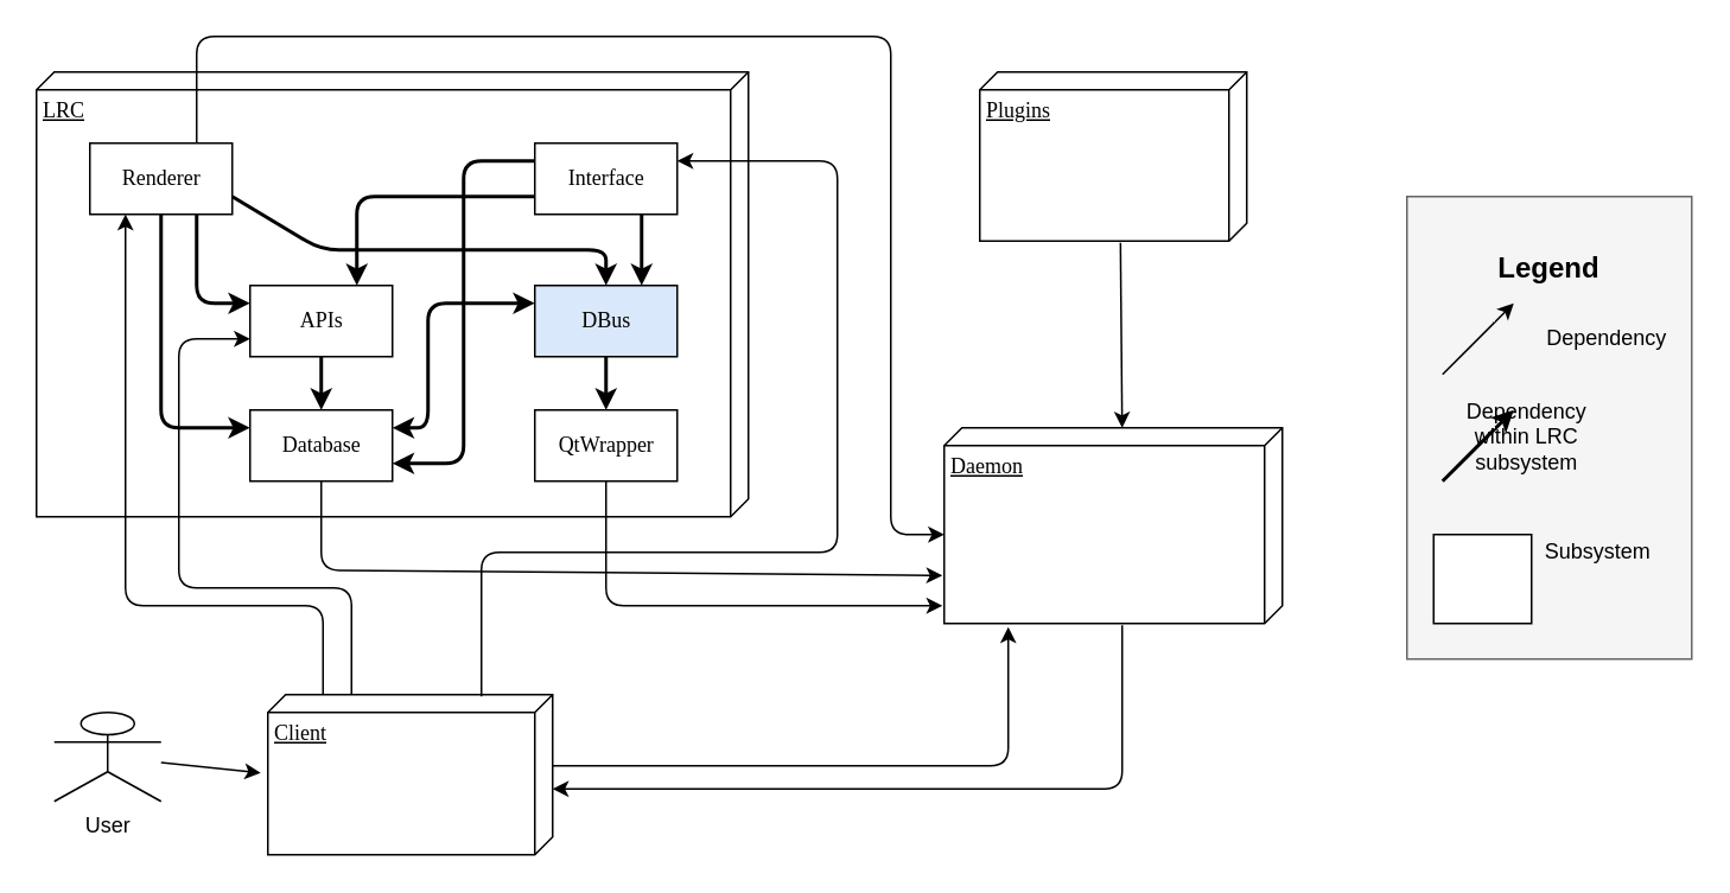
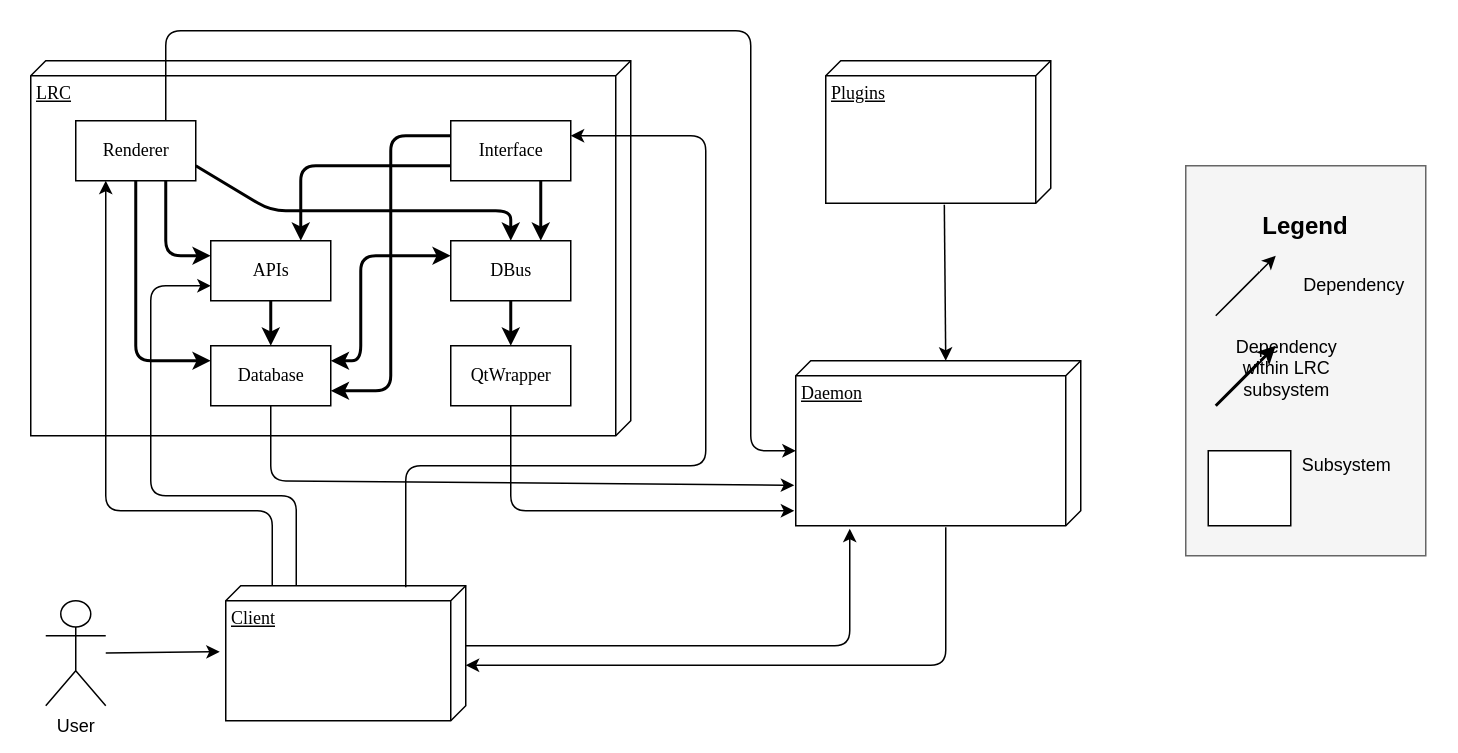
  <mxCell id="0" />
  <mxCell id="1" parent="0" />
  <mxCell id="2" value="LRC" style="verticalAlign=top;align=left;spacingTop=8;spacingLeft=2;spacingRight=12;shape=cube;size=10;direction=south;fontStyle=4;html=1;rounded=0;shadow=0;comic=0;labelBackgroundColor=none;strokeWidth=1;fontFamily=Verdana;fontSize=12" parent="1" vertex="1"><mxGeometry x="20" y="40" width="400" height="250" as="geometry" /></mxCell>
  <mxCell id="3" value="Daemon" style="verticalAlign=top;align=left;spacingTop=8;spacingLeft=2;spacingRight=12;shape=cube;size=10;direction=south;fontStyle=4;html=1;rounded=0;shadow=0;comic=0;labelBackgroundColor=none;strokeWidth=1;fontFamily=Verdana;fontSize=12" parent="1" vertex="1"><mxGeometry x="530" y="240" width="190" height="110" as="geometry" /></mxCell>
  <mxCell id="4" value="Client" style="verticalAlign=top;align=left;spacingTop=8;spacingLeft=2;spacingRight=12;shape=cube;size=10;direction=south;fontStyle=4;html=1;rounded=0;shadow=0;comic=0;labelBackgroundColor=none;strokeWidth=1;fontFamily=Verdana;fontSize=12" parent="1" vertex="1"><mxGeometry x="150" y="390" width="160" height="90" as="geometry" /></mxCell>
  <mxCell id="5" value="Renderer" style="html=1;rounded=0;shadow=0;comic=0;labelBackgroundColor=none;strokeWidth=1;fontFamily=Verdana;fontSize=12;align=center;" parent="1" vertex="1"><mxGeometry x="50" y="80" width="80" height="40" as="geometry" /></mxCell>
- <mxCell id="6" value="User" style="shape=umlActor;verticalLabelPosition=bottom;verticalAlign=top;html=1;outlineConnect=0;" vertex="1" parent="1"><mxGeometry x="30" y="400" width="60" height="50" as="geometry" /></mxCell>
+ <mxCell id="6" value="User" style="shape=umlActor;verticalLabelPosition=bottom;verticalAlign=top;html=1;outlineConnect=0;" vertex="1" parent="1"><mxGeometry x="30" y="400" width="40" height="70" as="geometry" /></mxCell>
  <mxCell id="7" value="" style="endArrow=classic;html=1;" edge="1" parent="1" source="6"><mxGeometry width="50" height="50" relative="1" as="geometry"><mxPoint x="470" y="440" as="sourcePoint" /><mxPoint x="146" y="434" as="targetPoint" /><Array as="points" /></mxGeometry></mxCell>
  <mxCell id="8" value="" style="endArrow=classic;html=1;exitX=0;exitY=0;exitDx=40;exitDy=0;exitPerimeter=0;" edge="1" parent="1" source="4"><mxGeometry width="50" height="50" relative="1" as="geometry"><mxPoint x="470" y="440" as="sourcePoint" /><mxPoint x="566" y="352" as="targetPoint" /><Array as="points"><mxPoint x="566" y="430" /></Array></mxGeometry></mxCell>
  <mxCell id="9" value="" style="endArrow=classic;html=1;" edge="1" parent="1"><mxGeometry width="50" height="50" relative="1" as="geometry"><mxPoint x="630" y="351" as="sourcePoint" /><mxPoint x="310" y="443" as="targetPoint" /><Array as="points"><mxPoint x="630" y="443" /></Array></mxGeometry></mxCell>
  <mxCell id="10" value="Plugins" style="verticalAlign=top;align=left;spacingTop=8;spacingLeft=2;spacingRight=12;shape=cube;size=10;direction=south;fontStyle=4;html=1;rounded=0;shadow=0;comic=0;labelBackgroundColor=none;strokeWidth=1;fontFamily=Verdana;fontSize=12" vertex="1" parent="1"><mxGeometry x="550" y="40" width="150" height="95" as="geometry" /></mxCell>
  <mxCell id="11" value="" style="endArrow=classic;html=1;exitX=1.011;exitY=0.473;exitDx=0;exitDy=0;exitPerimeter=0;entryX=0;entryY=0;entryDx=0;entryDy=90;entryPerimeter=0;" edge="1" parent="1" source="10" target="3"><mxGeometry width="50" height="50" relative="1" as="geometry"><mxPoint x="630" y="205" as="sourcePoint" /><mxPoint x="680" y="155" as="targetPoint" /></mxGeometry></mxCell>
  <mxCell id="12" value="Interface" style="html=1;rounded=0;shadow=0;comic=0;labelBackgroundColor=none;strokeWidth=1;fontFamily=Verdana;fontSize=12;align=center;" vertex="1" parent="1"><mxGeometry x="300" y="80" width="80" height="40" as="geometry" /></mxCell>
- <mxCell id="13" value="DBus" style="html=1;rounded=0;shadow=0;comic=0;labelBackgroundColor=none;strokeWidth=1;fontFamily=Verdana;fontSize=12;align=center;fillColor=#dae8fc;" vertex="1" parent="1"><mxGeometry x="300" y="160" width="80" height="40" as="geometry" /></mxCell>
+ <mxCell id="13" value="DBus" style="html=1;rounded=0;shadow=0;comic=0;labelBackgroundColor=none;strokeWidth=1;fontFamily=Verdana;fontSize=12;align=center;" vertex="1" parent="1"><mxGeometry x="300" y="160" width="80" height="40" as="geometry" /></mxCell>
  <mxCell id="14" value="Database" style="html=1;rounded=0;shadow=0;comic=0;labelBackgroundColor=none;strokeWidth=1;fontFamily=Verdana;fontSize=12;align=center;" vertex="1" parent="1"><mxGeometry x="140" y="230" width="80" height="40" as="geometry" /></mxCell>
  <mxCell id="15" value="APIs" style="html=1;rounded=0;shadow=0;comic=0;labelBackgroundColor=none;strokeWidth=1;fontFamily=Verdana;fontSize=12;align=center;" vertex="1" parent="1"><mxGeometry x="140" y="160" width="80" height="40" as="geometry" /></mxCell>
  <mxCell id="16" value="QtWrapper" style="html=1;rounded=0;shadow=0;comic=0;labelBackgroundColor=none;strokeWidth=1;fontFamily=Verdana;fontSize=12;align=center;" vertex="1" parent="1"><mxGeometry x="300" y="230" width="80" height="40" as="geometry" /></mxCell>
  <mxCell id="17" value="" style="endArrow=classic;html=1;entryX=0;entryY=0.25;entryDx=0;entryDy=0;exitX=0.75;exitY=1;exitDx=0;exitDy=0;strokeWidth=2;" edge="1" parent="1" source="5" target="15"><mxGeometry width="50" height="50" relative="1" as="geometry"><mxPoint x="130" y="100" as="sourcePoint" /><mxPoint x="180" y="50" as="targetPoint" /><Array as="points"><mxPoint x="110" y="170" /></Array></mxGeometry></mxCell>
  <mxCell id="18" value="" style="endArrow=classic;html=1;exitX=1;exitY=0.75;exitDx=0;exitDy=0;entryX=0.5;entryY=0;entryDx=0;entryDy=0;strokeWidth=2;" edge="1" parent="1" source="5" target="13"><mxGeometry width="50" height="50" relative="1" as="geometry"><mxPoint x="470" y="330" as="sourcePoint" /><mxPoint x="520" y="280" as="targetPoint" /><Array as="points"><mxPoint x="180" y="140" /><mxPoint x="340" y="140" /></Array></mxGeometry></mxCell>
  <mxCell id="19" value="" style="endArrow=classic;html=1;entryX=0.25;entryY=1;entryDx=0;entryDy=0;" edge="1" parent="1" target="5"><mxGeometry width="50" height="50" relative="1" as="geometry"><mxPoint x="181" y="390" as="sourcePoint" /><mxPoint x="190" y="350" as="targetPoint" /><Array as="points"><mxPoint x="181" y="340" /><mxPoint x="70" y="340" /></Array></mxGeometry></mxCell>
  <mxCell id="20" value="" style="endArrow=classic;html=1;exitX=0.75;exitY=1;exitDx=0;exitDy=0;entryX=0.75;entryY=0;entryDx=0;entryDy=0;strokeWidth=2;" edge="1" parent="1" source="12" target="13"><mxGeometry width="50" height="50" relative="1" as="geometry"><mxPoint x="360" y="150" as="sourcePoint" /><mxPoint x="410" y="100" as="targetPoint" /></mxGeometry></mxCell>
  <mxCell id="21" value="" style="endArrow=classic;html=1;entryX=1;entryY=0.25;entryDx=0;entryDy=0;" edge="1" parent="1" target="12"><mxGeometry width="50" height="50" relative="1" as="geometry"><mxPoint x="270" y="391" as="sourcePoint" /><mxPoint x="520" y="280" as="targetPoint" /><Array as="points"><mxPoint x="270" y="310" /><mxPoint x="470" y="310" /><mxPoint x="470" y="160" /><mxPoint x="470" y="90" /></Array></mxGeometry></mxCell>
  <mxCell id="22" value="" style="endArrow=classic;html=1;exitX=0;exitY=0.75;exitDx=0;exitDy=0;entryX=0.75;entryY=0;entryDx=0;entryDy=0;strokeWidth=2;" edge="1" parent="1" source="12" target="15"><mxGeometry width="50" height="50" relative="1" as="geometry"><mxPoint x="470" y="330" as="sourcePoint" /><mxPoint x="520" y="280" as="targetPoint" /><Array as="points"><mxPoint x="200" y="110" /></Array></mxGeometry></mxCell>
  <mxCell id="23" value="" style="endArrow=classic;html=1;exitX=0;exitY=0.25;exitDx=0;exitDy=0;entryX=1;entryY=0.75;entryDx=0;entryDy=0;strokeWidth=2;" edge="1" parent="1" source="12" target="14"><mxGeometry width="50" height="50" relative="1" as="geometry"><mxPoint x="470" y="330" as="sourcePoint" /><mxPoint x="520" y="280" as="targetPoint" /><Array as="points"><mxPoint x="260" y="90" /><mxPoint x="260" y="260" /></Array></mxGeometry></mxCell>
  <mxCell id="24" value="" style="endArrow=classic;html=1;entryX=0;entryY=0.75;entryDx=0;entryDy=0;" edge="1" parent="1" target="15"><mxGeometry width="50" height="50" relative="1" as="geometry"><mxPoint x="197" y="390" as="sourcePoint" /><mxPoint x="520" y="280" as="targetPoint" /><Array as="points"><mxPoint x="197" y="330" /><mxPoint x="100" y="330" /><mxPoint x="100" y="190" /></Array></mxGeometry></mxCell>
  <mxCell id="25" value="" style="endArrow=classic;html=1;exitX=0.5;exitY=1;exitDx=0;exitDy=0;entryX=0.5;entryY=0;entryDx=0;entryDy=0;strokeWidth=2;" edge="1" parent="1" source="15" target="14"><mxGeometry width="50" height="50" relative="1" as="geometry"><mxPoint x="470" y="330" as="sourcePoint" /><mxPoint x="520" y="280" as="targetPoint" /></mxGeometry></mxCell>
  <mxCell id="26" value="" style="endArrow=classic;startArrow=classic;html=1;exitX=1;exitY=0.25;exitDx=0;exitDy=0;entryX=0;entryY=0.25;entryDx=0;entryDy=0;fontStyle=0;strokeWidth=2;" edge="1" parent="1" source="14" target="13"><mxGeometry width="50" height="50" relative="1" as="geometry"><mxPoint x="470" y="330" as="sourcePoint" /><mxPoint x="520" y="280" as="targetPoint" /><Array as="points"><mxPoint x="240" y="240" /><mxPoint x="240" y="170" /></Array></mxGeometry></mxCell>
  <mxCell id="27" value="" style="endArrow=classic;html=1;exitX=0.5;exitY=1;exitDx=0;exitDy=0;entryX=0;entryY=0.25;entryDx=0;entryDy=0;strokeWidth=2;" edge="1" parent="1" source="5" target="14"><mxGeometry width="50" height="50" relative="1" as="geometry"><mxPoint x="470" y="330" as="sourcePoint" /><mxPoint x="520" y="280" as="targetPoint" /><Array as="points"><mxPoint x="90" y="240" /></Array></mxGeometry></mxCell>
  <mxCell id="28" value="" style="endArrow=classic;html=1;exitX=0.5;exitY=1;exitDx=0;exitDy=0;entryX=0.5;entryY=0;entryDx=0;entryDy=0;strokeWidth=2;" edge="1" parent="1" source="13" target="16"><mxGeometry width="50" height="50" relative="1" as="geometry"><mxPoint x="470" y="330" as="sourcePoint" /><mxPoint x="520" y="280" as="targetPoint" /></mxGeometry></mxCell>
  <mxCell id="29" value="" style="endArrow=classic;html=1;exitX=0.5;exitY=1;exitDx=0;exitDy=0;" edge="1" parent="1" source="16"><mxGeometry width="50" height="50" relative="1" as="geometry"><mxPoint x="430" y="295" as="sourcePoint" /><mxPoint x="529" y="340" as="targetPoint" /><Array as="points"><mxPoint x="340" y="340" /></Array></mxGeometry></mxCell>
  <mxCell id="30" value="" style="endArrow=classic;html=1;exitX=0.5;exitY=1;exitDx=0;exitDy=0;" edge="1" parent="1" source="14"><mxGeometry width="50" height="50" relative="1" as="geometry"><mxPoint x="470" y="330" as="sourcePoint" /><mxPoint x="529" y="323" as="targetPoint" /><Array as="points"><mxPoint x="180" y="320" /></Array></mxGeometry></mxCell>
  <mxCell id="31" value="" style="endArrow=classic;html=1;exitX=0.75;exitY=0;exitDx=0;exitDy=0;entryX=0;entryY=0;entryDx=60;entryDy=190;entryPerimeter=0;" edge="1" parent="1" source="5" target="3"><mxGeometry width="50" height="50" relative="1" as="geometry"><mxPoint x="470" y="330" as="sourcePoint" /><mxPoint x="530" y="264" as="targetPoint" /><Array as="points"><mxPoint x="110" y="20" /><mxPoint x="500" y="20" /><mxPoint x="500" y="300" /></Array></mxGeometry></mxCell>
  <mxCell id="32" value="" style="rounded=0;whiteSpace=wrap;html=1;fillColor=#f5f5f5;strokeColor=#666666;fontColor=#333333;" vertex="1" parent="1"><mxGeometry x="790" y="110" width="160" height="260" as="geometry" /></mxCell>
  <mxCell id="33" value="&lt;font style=&quot;font-size: 16px&quot;&gt;Legend&lt;/font&gt;" style="text;html=1;strokeColor=none;fillColor=none;align=center;verticalAlign=middle;whiteSpace=wrap;rounded=0;fontStyle=1" vertex="1" parent="1"><mxGeometry x="835" y="135" width="70" height="30" as="geometry" /></mxCell>
  <mxCell id="34" value="" style="endArrow=classic;html=1;strokeWidth=1;fontSize=1;" edge="1" parent="1"><mxGeometry width="50" height="50" relative="1" as="geometry"><mxPoint x="810" y="210" as="sourcePoint" /><mxPoint x="850" y="170" as="targetPoint" /><Array as="points"><mxPoint x="830" y="190" /></Array></mxGeometry></mxCell>
  <mxCell id="35" value="Text" style="edgeLabel;html=1;align=center;verticalAlign=middle;resizable=0;points=[];fontSize=1;" vertex="1" connectable="0" parent="34"><mxGeometry x="0.5" y="1" relative="1" as="geometry"><mxPoint as="offset" /></mxGeometry></mxCell>
  <mxCell id="36" value="&lt;span style=&quot;font-size: 12px&quot;&gt;Dependency&lt;/span&gt;" style="text;html=1;strokeColor=none;fillColor=none;align=center;verticalAlign=middle;whiteSpace=wrap;rounded=0;fontSize=1;" vertex="1" parent="1"><mxGeometry x="865" y="180" width="75" height="20" as="geometry" /></mxCell>
  <mxCell id="37" value="" style="endArrow=classic;html=1;strokeWidth=2;fontSize=1;" edge="1" parent="1"><mxGeometry width="50" height="50" relative="1" as="geometry"><mxPoint x="810" y="270" as="sourcePoint" /><mxPoint x="850" y="230" as="targetPoint" /><Array as="points"><mxPoint x="830" y="250" /></Array></mxGeometry></mxCell>
  <mxCell id="38" value="Text" style="edgeLabel;html=1;align=center;verticalAlign=middle;resizable=0;points=[];fontSize=1;" vertex="1" connectable="0" parent="37"><mxGeometry x="0.5" y="1" relative="1" as="geometry"><mxPoint as="offset" /></mxGeometry></mxCell>
  <mxCell id="39" value="&lt;span style=&quot;font-size: 12px&quot;&gt;Dependency within LRC subsystem&lt;/span&gt;" style="text;html=1;strokeColor=none;fillColor=none;align=center;verticalAlign=middle;whiteSpace=wrap;rounded=0;fontSize=1;" vertex="1" parent="1"><mxGeometry x="820" y="220" width="75" height="50" as="geometry" /></mxCell>
  <mxCell id="40" value="" style="rounded=0;whiteSpace=wrap;html=1;fontSize=1;" vertex="1" parent="1"><mxGeometry x="805" y="300" width="55" height="50" as="geometry" /></mxCell>
  <mxCell id="41" value="&lt;span style=&quot;font-size: 12px&quot;&gt;Subsystem&lt;/span&gt;" style="text;html=1;strokeColor=none;fillColor=none;align=center;verticalAlign=middle;whiteSpace=wrap;rounded=0;fontSize=1;" vertex="1" parent="1"><mxGeometry x="865" y="300" width="65" height="20" as="geometry" /></mxCell>
